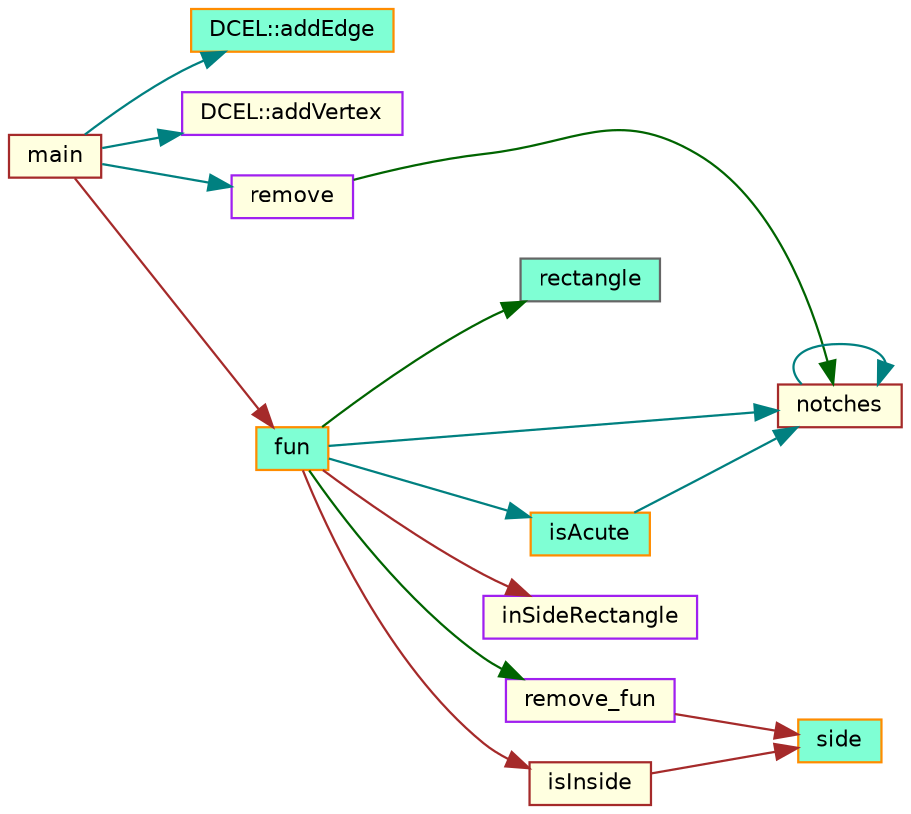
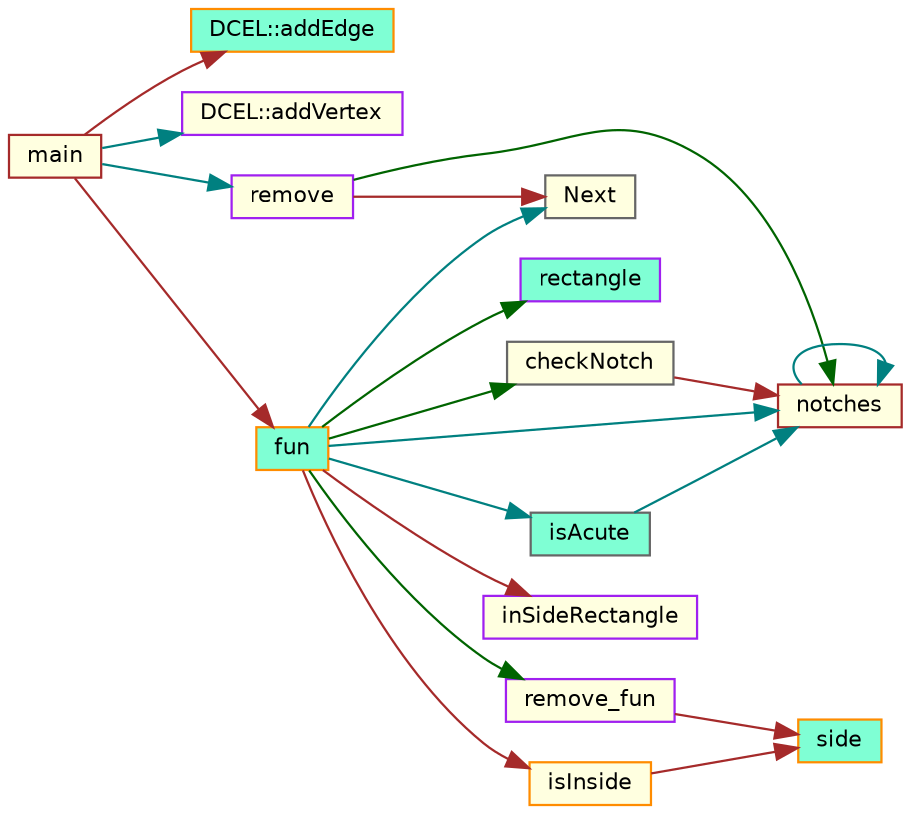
  digraph {
    rankdir=LR
    node [color=darkorange fillcolor=lightyellow fontname=Helvetica fontsize=10 shape=box style=filled]
    edge [color=teal fontname=Helvetica fontsize=10 labelfontname=Helvetica labelfontsize=10 style=solid]
    n1 [color=brown fontcolor=black height=0.2 label=main width=0.4]
    n2 [fillcolor=aquamarine height=0.2 label="DCEL::addEdge" width=0.4]
    n3 [color=purple height=0.2 label="DCEL::addVertex" width=0.4]
    n4 [fillcolor=aquamarine height=0.2 label=fun width=0.4]
    n5 [color=purple height=0.2 label=remove width=0.4]
+   n6 [color=gray40 height=0.2 label=checkNotch width=0.4]
    n7 [color=brown height=0.2 label=notches width=0.4]
-   n8 [fillcolor=aquamarine height=0.2 label=isAcute width=0.4]
+   n8 [color=gray40 fillcolor=aquamarine height=0.2 label=isAcute width=0.4]
    n9 [color=purple height=0.2 label=inSideRectangle width=0.4]
-   n10 [color=brown height=0.2 label=isInside width=0.4]
-   n12 [color=gray40 fillcolor=aquamarine height=0.2 label=rectangle width=0.4]
+   n10 [height=0.2 label=isInside width=0.4]
+   n11 [color=gray40 height=0.2 label=Next width=0.4]
+   n12 [color=purple fillcolor=aquamarine height=0.2 label=rectangle width=0.4]
    n13 [color=purple height=0.2 label=remove_fun width=0.4]
    n14 [fillcolor=aquamarine height=0.2 label=side width=0.4]
-   n1 -> n2
+   n1 -> n2 [color=brown]
    n1 -> n3
    n1 -> n4 [color=brown]
    n1 -> n5
+   n4 -> n6 [color=darkgreen]
    n4 -> n7
    n4 -> n8
    n4 -> n9 [color=brown]
    n4 -> n10 [color=brown]
+   n4 -> n11
    n4 -> n12 [color=darkgreen]
    n4 -> n13 [color=darkgreen]
    n5 -> n7 [color=darkgreen]
+   n5 -> n11 [color=brown]
+   n6 -> n7 [color=brown]
    n7 -> n7
    n8 -> n7
    n10 -> n14 [color=brown]
    n13 -> n14 [color=brown]
  }
